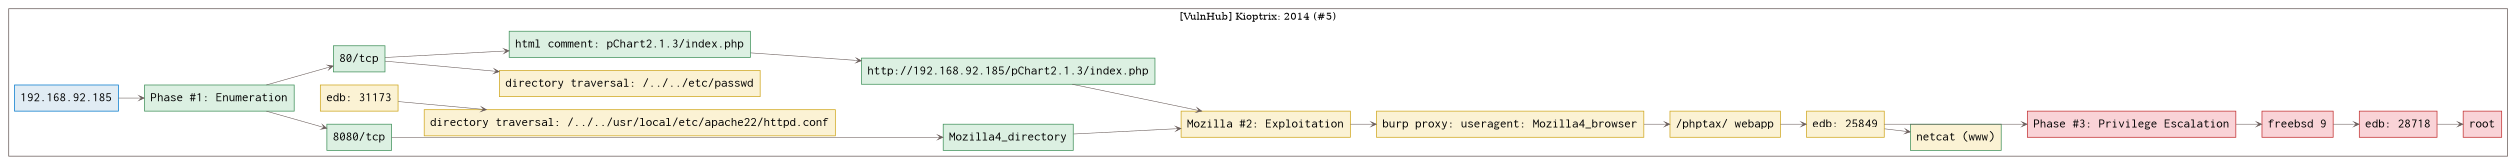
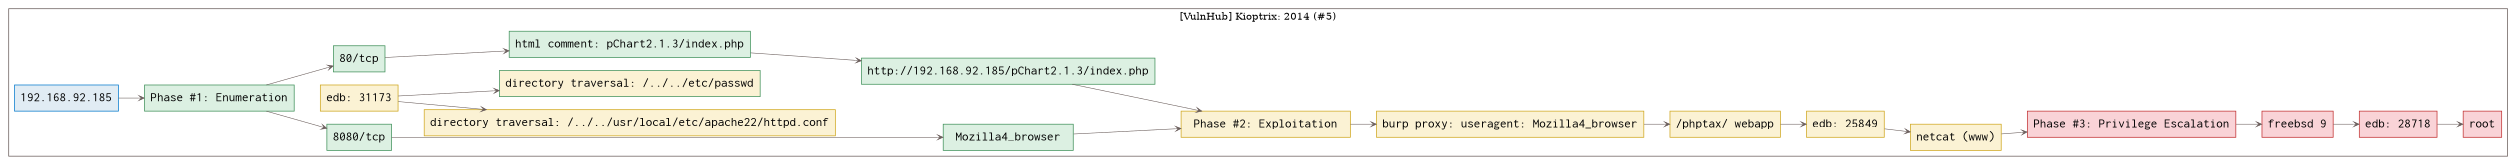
  digraph {
    bgcolor="#ffffff"
    fixedsize=true
    nodesdictep=1.0
    rankdir=LR
    splines=line
    node [color="#cea51b" fillcolor="#fbf2d4" fontname=courier fontsize=18 shape=box style="filled,solid"]
    edge [arrowhead=vee arrowsize=0.75 color="#665957" penwidth=0.75 style=solid]
    n1 [color="#0077cc" fillcolor="#e1ecf4" label="192.168.92.185" width=0.25]
    n2 [color="#3d8f58" fillcolor="#dcf0e2" label="Phase #1: Enumeration" width=0.25]
-   n3 [color="#3d8f58" fillcolor="#dcf0e2" label=Mozilla4_directory width=0.25]
-   n4 [label="Mozilla #2: Exploitation" width=0.25]
+   n3 [color="#3d8f58" fillcolor="#dcf0e2" label=Mozilla4_browser width=0.25]
+   n4 [label="Phase #2: Exploitation" width=0.25]
    n5 [label="burp proxy: useragent: Mozilla4_browser" width=0.25]
    n6 [label="/phptax/ webapp" width=0.25]
    n7 [label="edb: 25849" width=0.25]
-   n8 [color="#3d8f58" label="netcat (www)" width=0.25]
+   n8 [label="netcat (www)" width=0.25]
    n9 [color="#c02d2e" fillcolor="#f9d3d7" label="Phase #3: Privilege Escalation" width=0.25]
    n10 [color="#c02d2e" fillcolor="#f9d3d7" label="freebsd 9" width=0.25]
    n11 [color="#c02d2e" fillcolor="#f9d3d7" label="edb: 28718" width=0.25]
    n12 [color="#c02d2e" fillcolor="#f9d3d7" label=root width=0.25]
    n13 [color="#3d8f58" fillcolor="#dcf0e2" label="80/tcp" width=0.25]
    n14 [color="#3d8f58" fillcolor="#dcf0e2" label="8080/tcp" width=0.25]
    n15 [color="#3d8f58" fillcolor="#dcf0e2" label="html comment: pChart2.1.3/index.php" width=0.25]
    n16 [color="#3d8f58" fillcolor="#dcf0e2" label="http://192.168.92.185/pChart2.1.3/index.php" width=0.25]
    n17 [label="edb: 31173" width=0.25]
-   n18 [label="directory traversal: /../../etc/passwd" width=0.25]
+   n18 [color="#3d8f58" label="directory traversal: /../../etc/passwd" width=0.25]
    n19 [label="directory traversal: /../../usr/local/etc/apache22/httpd.conf" width=0.25]
    subgraph cluster_1 {
      color="#665957"
      label="[VulnHub] Kioptrix: 2014 (#5)"
      n1
      n2
      n3
      n4
      n5
      n6
      n7
      n8
      n9
      n10
      n11
      n12
      n13
      n14
      n15
      n16
      n17
      n18
      n19
    }
    n1 -> n2
    n2 -> n13
    n2 -> n14
    n3 -> n4
    n4 -> n5
    n5 -> n6
    n6 -> n7
    n7 -> n8
-   n7 -> n9
+   n8 -> n9
    n9 -> n10
    n10 -> n11
    n11 -> n12
    n13 -> n15
    n14 -> n3
    n15 -> n16
    n16 -> n4
-   n13 -> n18
+   n17 -> n18
    n17 -> n19
  }
